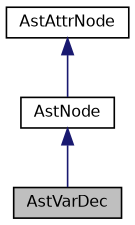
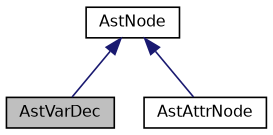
  digraph {
    node [color=black fillcolor=white fontname=Helvetica fontsize=10 shape=record style=filled]
    edge [color=midnightblue dir=back fontname=Helvetica fontsize=10 labelfontname=Helvetica labelfontsize=10 style=solid]
    n1 [fillcolor=grey75 fontcolor=black height=0.2 label=AstVarDec width=0.4]
    n2 [height=0.2 label=AstAttrNode width=0.4]
    n3 [height=0.2 label=AstNode width=0.4]
    n3 -> n1
-   n2 -> n3
+   n3 -> n2
  }
